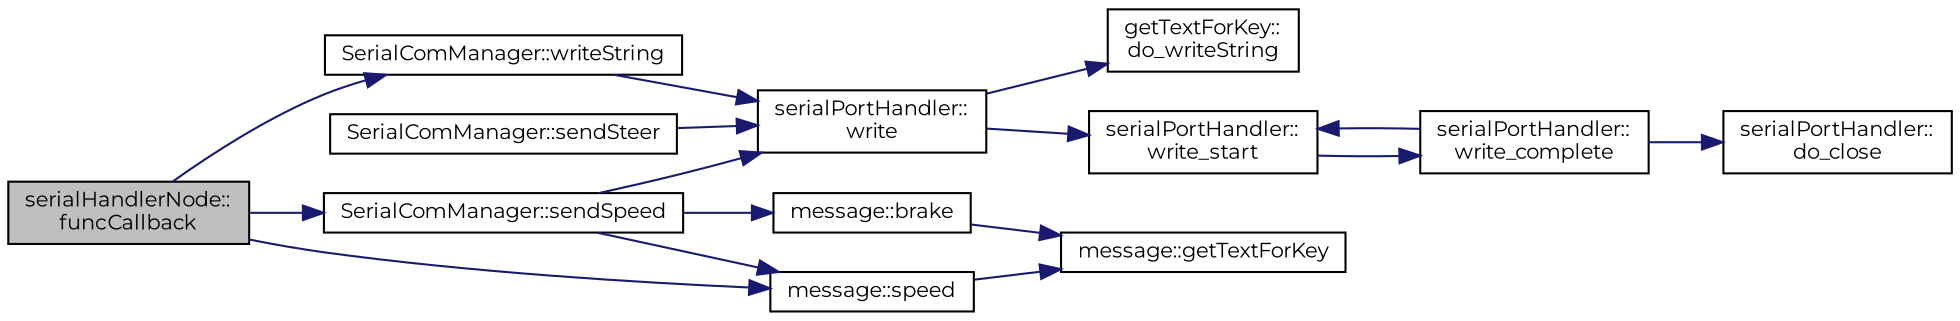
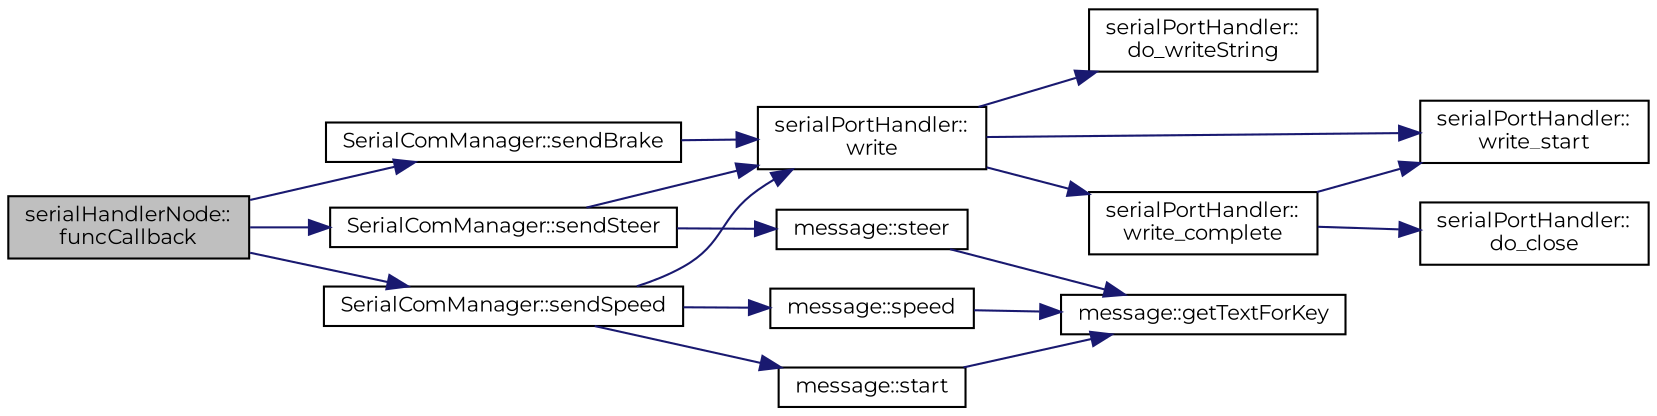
  digraph {
    fontname=Montserrat
    rankdir=LR
    node [color=black fillcolor=white fontname=Montserrat fontsize=10 shape=record style=filled]
    edge [color=midnightblue fontname=Montserrat fontsize=10 labelfontname=Helvetica labelfontsize=10 style=solid]
    n1 [fillcolor=grey75 fontcolor=black height=0.2 label="serialHandlerNode::\lfuncCallback" width=0.4]
-   n2 [height=0.2 label="SerialComManager::writeString" width=0.4]
+   n2 [height=0.2 label="SerialComManager::sendBrake" width=0.4]
    n3 [height=0.2 label="SerialComManager::sendSpeed" width=0.4]
    n4 [height=0.2 label="SerialComManager::sendSteer" width=0.4]
    n5 [height=0.2 label="serialPortHandler::\lwrite" width=0.4]
-   n6 [height=0.2 label="message::brake" width=0.4]
+   n6 [height=0.2 label="message::start" width=0.4]
    n7 [height=0.2 label="message::speed" width=0.4]
+   n8 [height=0.2 label="message::steer" width=0.4]
    n9 [height=0.2 label="message::getTextForKey" width=0.4]
-   n10 [height=0.2 label="getTextForKey::\ldo_writeString" width=0.4]
+   n10 [height=0.2 label="serialPortHandler::\ldo_writeString" width=0.4]
    n11 [height=0.2 label="serialPortHandler::\lwrite_start" width=0.4]
    n12 [height=0.2 label="serialPortHandler::\lwrite_complete" width=0.4]
    n13 [height=0.2 label="serialPortHandler::\ldo_close" width=0.4]
    n1 -> n2
    n1 -> n3
-   n1 -> n7
+   n1 -> n4
    n2 -> n5
    n3 -> n5
    n3 -> n6
    n3 -> n7
    n4 -> n5
+   n4 -> n8
    n5 -> n10
    n5 -> n11
    n6 -> n9
    n7 -> n9
-   n11 -> n12
+   n8 -> n9
+   n5 -> n12
    n12 -> n11
    n12 -> n13
  }
